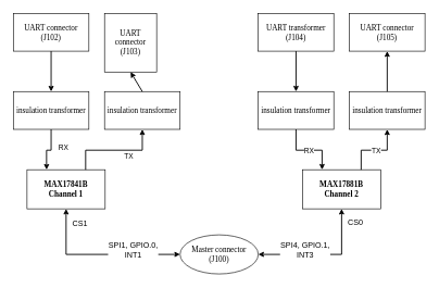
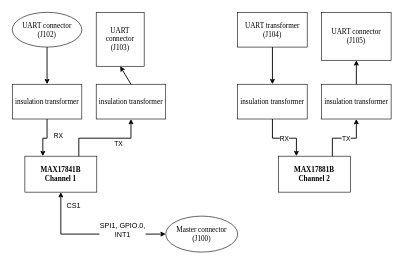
  <mxCell id="0" />
  <mxCell id="1" parent="0" />
- <mxCell id="2" value="UART connector&lt;br&gt;(J102)" style="whiteSpace=wrap;html=1;rounded=0;shadow=0;labelBackgroundColor=none;strokeWidth=1;fontFamily=Verdana;fontSize=12;align=center;aspect=fixed;" vertex="1" parent="1"><mxGeometry x="20" y="20" width="116" height="58" as="geometry" /></mxCell>
+ <mxCell id="2" value="UART connector&lt;br&gt;(J102)" style="ellipse;whiteSpace=wrap;html=1;shadow=0;labelBackgroundColor=none;strokeWidth=1;fontFamily=Verdana;fontSize=12;align=center;aspect=fixed;" vertex="1" parent="1"><mxGeometry x="20" y="20" width="116" height="58" as="geometry" /></mxCell>
  <mxCell id="3" value="&lt;span&gt;insulation transformer&lt;/span&gt;" style="whiteSpace=wrap;html=1;rounded=0;shadow=0;labelBackgroundColor=none;strokeWidth=1;fontFamily=Verdana;fontSize=12;align=center;aspect=fixed;" vertex="1" parent="1"><mxGeometry x="20" y="140" width="116" height="58" as="geometry" /></mxCell>
  <mxCell id="4" value="" style="rounded=0;html=1;labelBackgroundColor=none;startArrow=none;startFill=0;startSize=5;endArrow=classic;endFill=1;endSize=5;jettySize=auto;orthogonalLoop=1;strokeWidth=1.5;fontFamily=Verdana;fontSize=12" edge="1" parent="1" source="2" target="3"><mxGeometry x="-0.359" y="-11" relative="1" as="geometry"><mxPoint as="offset" /></mxGeometry></mxCell>
  <mxCell id="5" value="&lt;b&gt;MAX17841B&lt;br&gt;Channel 1&lt;/b&gt;" style="whiteSpace=wrap;html=1;rounded=0;shadow=0;labelBackgroundColor=none;strokeWidth=1;fontFamily=Verdana;fontSize=12;align=center;" vertex="1" parent="1"><mxGeometry x="41" y="260" width="120" height="60" as="geometry" /></mxCell>
  <mxCell id="6" value="&lt;span&gt;insulation transformer&lt;/span&gt;" style="whiteSpace=wrap;html=1;rounded=0;shadow=0;labelBackgroundColor=none;strokeWidth=1;fontFamily=Verdana;fontSize=12;align=center;aspect=fixed;" vertex="1" parent="1"><mxGeometry x="160" y="140" width="116" height="58" as="geometry" /></mxCell>
  <mxCell id="7" value="&lt;span&gt;Master connector&lt;br&gt;(J100)&lt;/span&gt;" style="ellipse;whiteSpace=wrap;html=1;shadow=0;labelBackgroundColor=none;strokeWidth=1;fontFamily=Verdana;fontSize=12;align=center;" vertex="1" parent="1"><mxGeometry x="276" y="360" width="120" height="60" as="geometry" /></mxCell>
  <mxCell id="8" value="" style="rounded=0;html=1;labelBackgroundColor=none;startArrow=none;startFill=0;startSize=5;endArrow=classic;endFill=1;endSize=5;jettySize=auto;orthogonalLoop=1;strokeWidth=1.5;fontFamily=Verdana;fontSize=12;entryX=0.25;entryY=0;entryDx=0;entryDy=0;edgeStyle=elbowEdgeStyle;elbow=vertical;" edge="1" parent="1" source="3" target="5"><mxGeometry x="-0.2" y="-14" relative="1" as="geometry"><mxPoint as="offset" /><Array as="points"><mxPoint x="78" y="230" /></Array></mxGeometry></mxCell>
  <mxCell id="9" value="RX" style="edgeLabel;html=1;align=center;verticalAlign=middle;resizable=0;points=[];" vertex="1" connectable="0" parent="8"><mxGeometry x="-0.697" y="-2" relative="1" as="geometry"><mxPoint x="20" y="17" as="offset" /></mxGeometry></mxCell>
  <mxCell id="10" value="" style="rounded=0;html=1;labelBackgroundColor=none;startArrow=classic;startFill=1;startSize=5;endArrow=classic;endFill=1;endSize=5;jettySize=auto;orthogonalLoop=1;strokeWidth=1.5;fontFamily=Verdana;fontSize=12;edgeStyle=elbowEdgeStyle;elbow=vertical;entryX=0;entryY=0.5;entryDx=0;entryDy=0;exitX=0.5;exitY=1;exitDx=0;exitDy=0;" edge="1" parent="1" source="5" target="7"><mxGeometry x="-0.217" y="-14" relative="1" as="geometry"><mxPoint as="offset" /><mxPoint x="146" y="340" as="sourcePoint" /><Array as="points"><mxPoint x="206" y="390" /></Array></mxGeometry></mxCell>
  <mxCell id="11" value="CS1" style="edgeLabel;html=1;align=center;verticalAlign=middle;resizable=0;points=[];fontSize=12;" vertex="1" connectable="0" parent="10"><mxGeometry x="-0.908" y="-1" relative="1" as="geometry"><mxPoint x="21" y="11" as="offset" /></mxGeometry></mxCell>
  <mxCell id="12" value="SPI1, GPIO.0,&lt;br&gt;INT1" style="edgeLabel;html=1;align=center;verticalAlign=middle;resizable=0;points=[];fontSize=12;" vertex="1" connectable="0" parent="10"><mxGeometry x="0.887" y="-2" relative="1" as="geometry"><mxPoint x="-59" y="-9" as="offset" /></mxGeometry></mxCell>
  <mxCell id="13" value="UART connector&lt;br&gt;(J103)" style="whiteSpace=wrap;html=1;rounded=0;shadow=0;labelBackgroundColor=none;strokeWidth=1;fontFamily=Verdana;fontSize=12;align=center;aspect=fixed;" vertex="1" parent="1"><mxGeometry x="160" y="20" width="80" height="90" as="geometry" /></mxCell>
  <mxCell id="14" value="UART transformer&lt;br&gt;(J104)" style="whiteSpace=wrap;html=1;rounded=0;shadow=0;labelBackgroundColor=none;strokeWidth=1;fontFamily=Verdana;fontSize=12;align=center;aspect=fixed;" vertex="1" parent="1"><mxGeometry x="396" y="20" width="116" height="58" as="geometry" /></mxCell>
- <mxCell id="15" value="UART connector&lt;br&gt;(J105)" style="whiteSpace=wrap;html=1;rounded=0;shadow=0;labelBackgroundColor=none;strokeWidth=1;fontFamily=Verdana;fontSize=12;align=center;aspect=fixed;" vertex="1" parent="1"><mxGeometry x="536" y="20" width="116" height="58" as="geometry" /></mxCell>
+ <mxCell id="15" value="UART connector&lt;br&gt;(J105)" style="whiteSpace=wrap;html=1;rounded=0;shadow=0;labelBackgroundColor=none;strokeWidth=1;fontFamily=Verdana;fontSize=12;align=center;aspect=fixed;" vertex="1" parent="1"><mxGeometry x="536" y="20" width="116" height="80" as="geometry" /></mxCell>
  <mxCell id="16" value="&lt;span&gt;insulation transformer&lt;/span&gt;" style="whiteSpace=wrap;html=1;rounded=0;shadow=0;labelBackgroundColor=none;strokeWidth=1;fontFamily=Verdana;fontSize=12;align=center;aspect=fixed;" vertex="1" parent="1"><mxGeometry x="396" y="140" width="116" height="58" as="geometry" /></mxCell>
  <mxCell id="17" value="&lt;span&gt;insulation transformer&lt;/span&gt;" style="whiteSpace=wrap;html=1;rounded=0;shadow=0;labelBackgroundColor=none;strokeWidth=1;fontFamily=Verdana;fontSize=12;align=center;aspect=fixed;" vertex="1" parent="1"><mxGeometry x="536" y="140" width="116" height="58" as="geometry" /></mxCell>
  <mxCell id="18" value="&lt;b&gt;MAX17881B&lt;br&gt;Channel 2&lt;/b&gt;" style="whiteSpace=wrap;html=1;rounded=0;shadow=0;labelBackgroundColor=none;strokeWidth=1;fontFamily=Verdana;fontSize=12;align=center;" vertex="1" parent="1"><mxGeometry x="464" y="260" width="120" height="60" as="geometry" /></mxCell>
  <mxCell id="19" value="" style="rounded=0;html=1;labelBackgroundColor=none;startArrow=classic;startFill=1;startSize=5;endArrow=none;endFill=0;endSize=5;jettySize=auto;orthogonalLoop=1;strokeWidth=1.5;fontFamily=Verdana;fontSize=12;exitX=0.5;exitY=1;exitDx=0;exitDy=0;entryX=0.5;entryY=0;entryDx=0;entryDy=0;" edge="1" parent="1" source="13" target="6"><mxGeometry x="-0.359" y="-11" relative="1" as="geometry"><mxPoint as="offset" /><mxPoint x="228" y="70" as="sourcePoint" /><mxPoint x="228" y="150" as="targetPoint" /></mxGeometry></mxCell>
  <mxCell id="20" value="" style="rounded=0;html=1;labelBackgroundColor=none;startArrow=none;startFill=0;startSize=5;endArrow=classic;endFill=1;endSize=5;jettySize=auto;orthogonalLoop=1;strokeWidth=1.5;fontFamily=Verdana;fontSize=12;exitX=0.5;exitY=1;exitDx=0;exitDy=0;entryX=0.5;entryY=0;entryDx=0;entryDy=0;" edge="1" parent="1" source="14" target="16"><mxGeometry x="-0.359" y="-11" relative="1" as="geometry"><mxPoint as="offset" /><mxPoint x="534" y="80" as="sourcePoint" /><mxPoint x="534" y="160" as="targetPoint" /></mxGeometry></mxCell>
  <mxCell id="21" value="" style="rounded=0;html=1;labelBackgroundColor=none;startArrow=classic;startFill=1;startSize=5;endArrow=none;endFill=0;endSize=5;jettySize=auto;orthogonalLoop=1;strokeWidth=1.5;fontFamily=Verdana;fontSize=12;exitX=0.5;exitY=1;exitDx=0;exitDy=0;entryX=0.5;entryY=0;entryDx=0;entryDy=0;" edge="1" parent="1" source="15" target="17"><mxGeometry x="-0.359" y="-11" relative="1" as="geometry"><mxPoint as="offset" /><mxPoint x="44" y="90" as="sourcePoint" /><mxPoint x="44" y="170" as="targetPoint" /><Array as="points" /></mxGeometry></mxCell>
  <mxCell id="22" value="" style="rounded=0;html=1;labelBackgroundColor=none;startArrow=classic;startFill=1;startSize=5;endArrow=none;endFill=0;endSize=5;jettySize=auto;orthogonalLoop=1;strokeWidth=1.5;fontFamily=Verdana;fontSize=12;exitX=0.5;exitY=1;exitDx=0;exitDy=0;entryX=0.75;entryY=0;entryDx=0;entryDy=0;edgeStyle=elbowEdgeStyle;elbow=vertical;" edge="1" parent="1" source="6" target="5"><mxGeometry x="-0.359" y="-11" relative="1" as="geometry"><mxPoint as="offset" /><mxPoint x="217.5" y="210" as="sourcePoint" /><mxPoint x="238" y="240" as="targetPoint" /><Array as="points"><mxPoint x="196" y="230" /></Array></mxGeometry></mxCell>
  <mxCell id="23" value="TX" style="edgeLabel;html=1;align=center;verticalAlign=middle;resizable=0;points=[];" vertex="1" connectable="0" parent="22"><mxGeometry x="-0.611" y="-2" relative="1" as="geometry"><mxPoint x="-20" y="12" as="offset" /></mxGeometry></mxCell>
  <mxCell id="24" value="" style="rounded=0;html=1;labelBackgroundColor=none;startArrow=none;startFill=0;startSize=5;endArrow=classic;endFill=1;endSize=5;jettySize=auto;orthogonalLoop=1;strokeWidth=1.5;fontFamily=Verdana;fontSize=12;exitX=0.5;exitY=1;exitDx=0;exitDy=0;entryX=0.25;entryY=0;entryDx=0;entryDy=0;edgeStyle=elbowEdgeStyle;elbow=vertical;" edge="1" parent="1" source="16" target="18"><mxGeometry x="-0.359" y="-11" relative="1" as="geometry"><mxPoint as="offset" /><mxPoint x="114" y="110" as="sourcePoint" /><mxPoint x="454" y="260" as="targetPoint" /><Array as="points"><mxPoint x="466" y="230" /></Array></mxGeometry></mxCell>
  <mxCell id="25" value="RX" style="edgeLabel;html=1;align=center;verticalAlign=middle;resizable=0;points=[];" vertex="1" connectable="0" parent="24"><mxGeometry x="-0.714" relative="1" as="geometry"><mxPoint x="19" y="17" as="offset" /></mxGeometry></mxCell>
  <mxCell id="26" value="" style="rounded=0;html=1;labelBackgroundColor=none;startArrow=classic;startFill=1;startSize=5;endArrow=none;endFill=0;endSize=5;jettySize=auto;orthogonalLoop=1;strokeWidth=1.5;fontFamily=Verdana;fontSize=12;exitX=0.5;exitY=1;exitDx=0;exitDy=0;entryX=0.75;entryY=0;entryDx=0;entryDy=0;edgeStyle=elbowEdgeStyle;elbow=vertical;" edge="1" parent="1"><mxGeometry x="-0.359" y="-11" relative="1" as="geometry"><mxPoint as="offset" /><mxPoint x="594" y="198" as="sourcePoint" /><mxPoint x="554" y="260" as="targetPoint" /><Array as="points"><mxPoint x="576" y="230" /></Array></mxGeometry></mxCell>
  <mxCell id="27" value="TX" style="edgeLabel;html=1;align=center;verticalAlign=middle;resizable=0;points=[];" vertex="1" connectable="0" parent="26"><mxGeometry x="-0.646" y="1" relative="1" as="geometry"><mxPoint x="-19" y="14" as="offset" /></mxGeometry></mxCell>
- <mxCell id="28" value="" style="rounded=0;html=1;labelBackgroundColor=none;startArrow=classic;startFill=1;startSize=5;endArrow=classic;endFill=1;endSize=5;jettySize=auto;orthogonalLoop=1;strokeWidth=1.5;fontFamily=Verdana;fontSize=12;edgeStyle=elbowEdgeStyle;elbow=vertical;exitX=0.5;exitY=1;exitDx=0;exitDy=0;entryX=1;entryY=0.5;entryDx=0;entryDy=0;" edge="1" parent="1" source="18" target="7"><mxGeometry x="-0.217" y="-14" relative="1" as="geometry"><mxPoint as="offset" /><mxPoint x="536" y="320" as="sourcePoint" /><mxPoint x="356" y="400" as="targetPoint" /><Array as="points"><mxPoint x="466" y="390" /></Array></mxGeometry></mxCell>
- <mxCell id="29" value="CS0" style="edgeLabel;html=1;align=center;verticalAlign=middle;resizable=0;points=[];fontSize=12;" vertex="1" connectable="0" parent="28"><mxGeometry x="-0.845" y="-1" relative="1" as="geometry"><mxPoint x="21" y="5" as="offset" /></mxGeometry></mxCell>
- <mxCell id="30" value="SPI4, GPIO.1,&lt;br&gt;INT3" style="edgeLabel;html=1;align=center;verticalAlign=middle;resizable=0;points=[];fontSize=12;" vertex="1" connectable="0" parent="28"><mxGeometry x="0.871" y="-3" relative="1" as="geometry"><mxPoint x="58" y="-4" as="offset" /></mxGeometry></mxCell>
